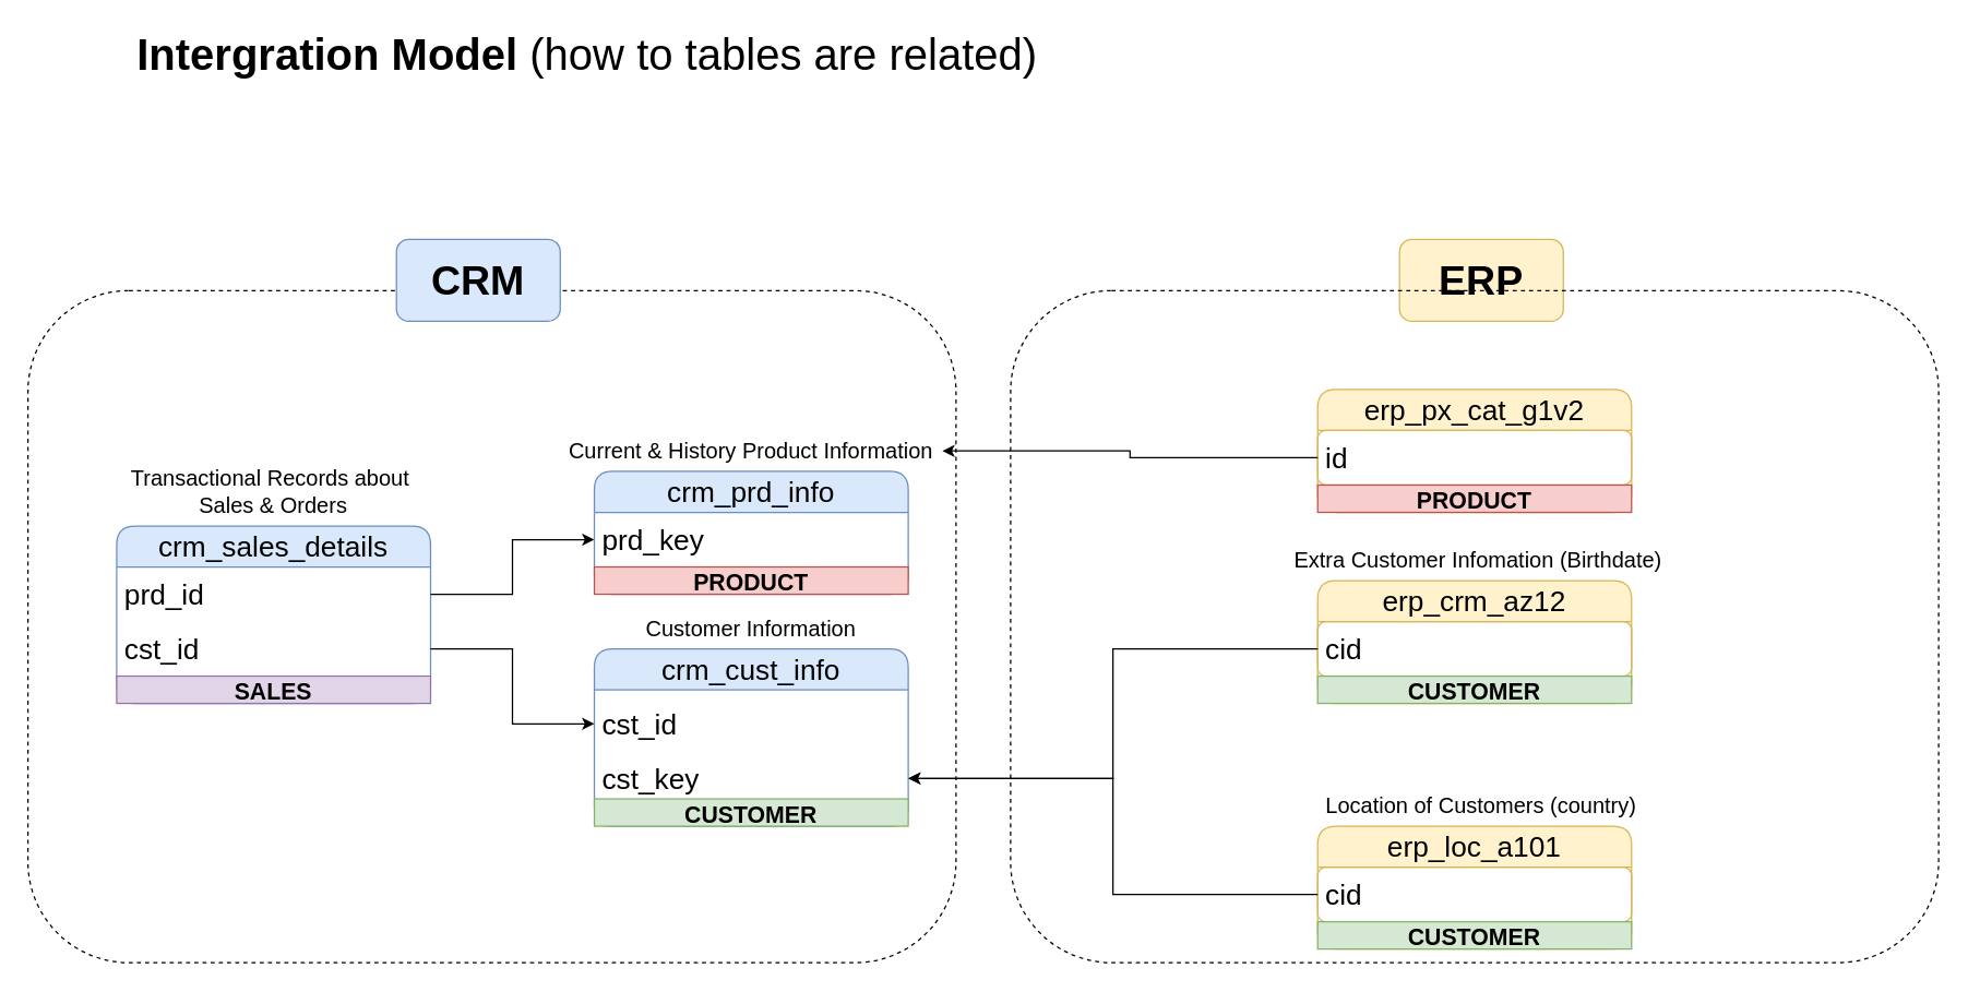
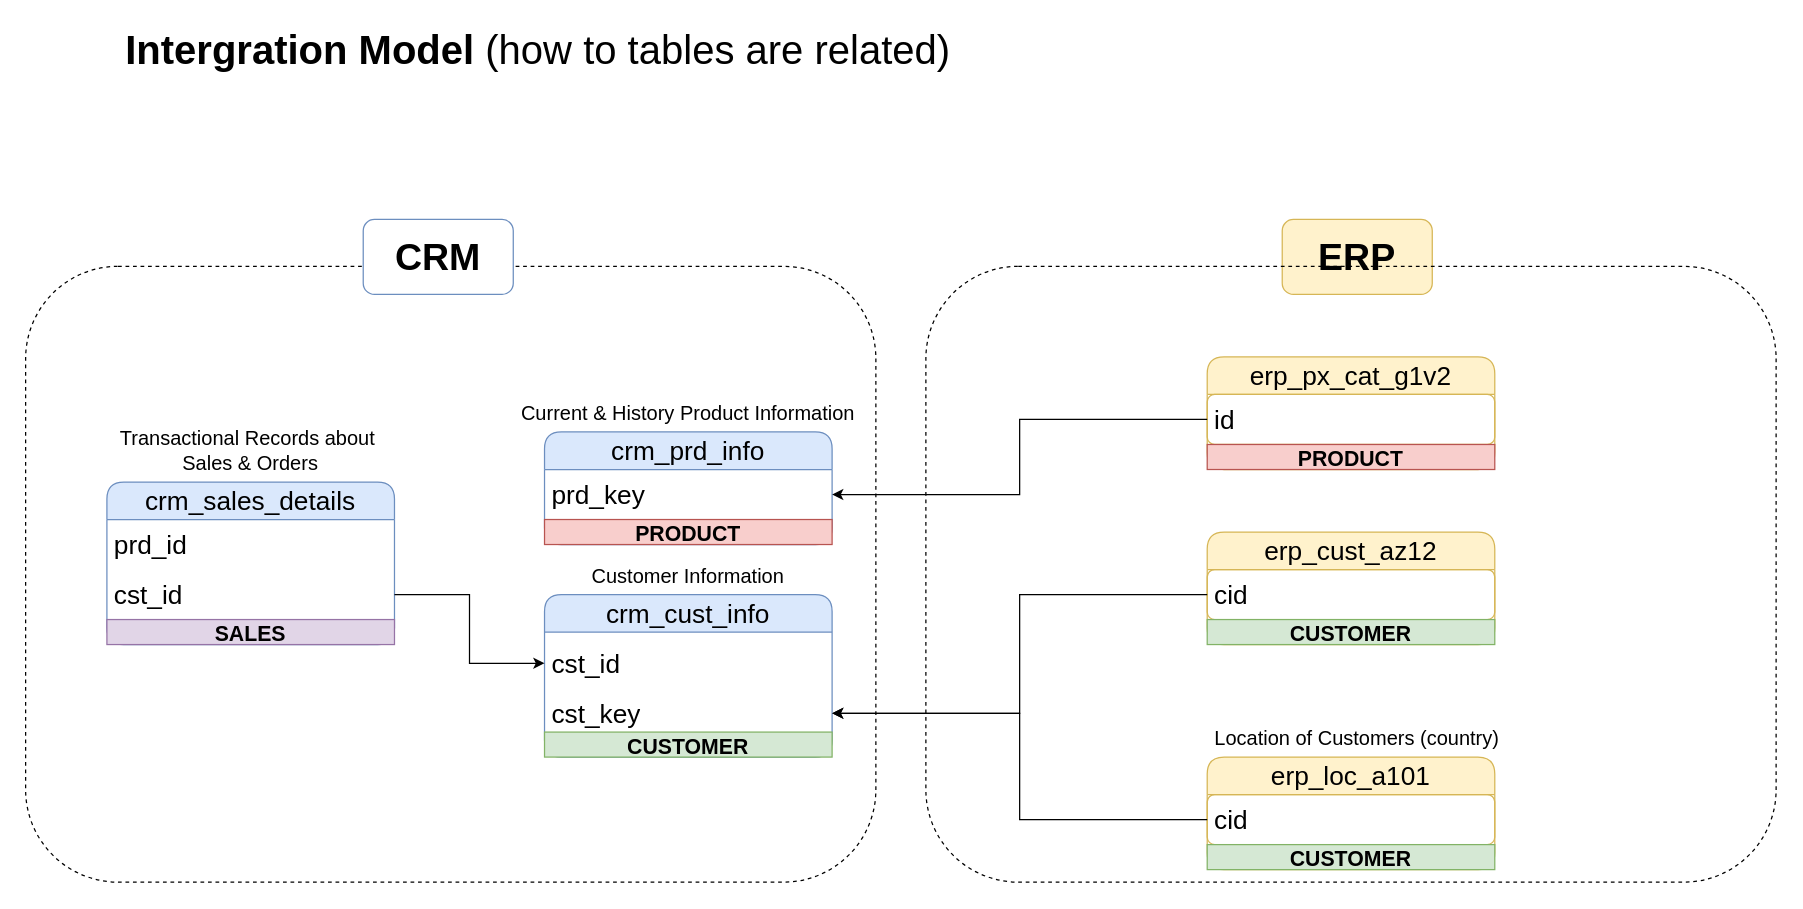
  <mxCell id="0" />
  <mxCell id="1" parent="0" />
  <mxCell id="2" value="crm_cust_info" style="swimlane;fontStyle=0;childLayout=stackLayout;horizontal=1;startSize=30;horizontalStack=0;resizeParent=1;resizeParentMax=0;resizeLast=0;collapsible=1;marginBottom=0;whiteSpace=wrap;html=1;fillColor=#dae8fc;strokeColor=#6c8ebf;fontSize=21;rounded=1;" parent="1" vertex="1"><mxGeometry x="435" y="475" width="230" height="130" as="geometry" /></mxCell>
  <mxCell id="3" value="cst_id" style="text;strokeColor=none;fillColor=none;align=left;verticalAlign=middle;spacingLeft=4;spacingRight=4;overflow=hidden;points=[[0,0.5],[1,0.5]];portConstraint=eastwest;rotatable=0;whiteSpace=wrap;html=1;fontSize=21;rounded=1;" parent="2" vertex="1"><mxGeometry y="30" width="230" height="50" as="geometry" /></mxCell>
  <mxCell id="4" value="cst_key" style="text;strokeColor=none;fillColor=none;align=left;verticalAlign=middle;spacingLeft=4;spacingRight=4;overflow=hidden;points=[[0,0.5],[1,0.5]];portConstraint=eastwest;rotatable=0;whiteSpace=wrap;html=1;fontSize=21;rounded=1;" parent="2" vertex="1"><mxGeometry y="80" width="230" height="30" as="geometry" /></mxCell>
  <mxCell id="5" value="CUSTOMER" style="text;html=1;strokeColor=#82b366;fillColor=#d5e8d4;align=center;verticalAlign=middle;whiteSpace=wrap;overflow=hidden;fontSize=17;fontStyle=1" parent="2" vertex="1"><mxGeometry y="110" width="230" height="20" as="geometry" /></mxCell>
  <mxCell id="6" value="&lt;b&gt;&lt;font&gt;Intergration Model&lt;/font&gt;&lt;/b&gt; (how to tables are related)" style="rounded=0;whiteSpace=wrap;html=1;fillColor=none;strokeColor=none;strokeWidth=2;fontSize=32;" parent="1" vertex="1"><mxGeometry x="60" y="20" width="740" height="40" as="geometry" /></mxCell>
  <mxCell id="7" value="&lt;font style=&quot;font-size: 16px;&quot;&gt;Customer Information&lt;/font&gt;" style="rounded=0;whiteSpace=wrap;html=1;fillColor=none;strokeColor=none;" parent="1" vertex="1"><mxGeometry x="465" y="445" width="170" height="30" as="geometry" /></mxCell>
- <mxCell id="8" value="erp_crm_az12" style="swimlane;fontStyle=0;childLayout=stackLayout;horizontal=1;startSize=30;horizontalStack=0;resizeParent=1;resizeParentMax=0;resizeLast=0;collapsible=1;marginBottom=0;whiteSpace=wrap;html=1;fillColor=#fff2cc;strokeColor=#d6b656;fontSize=21;rounded=1;" parent="1" vertex="1"><mxGeometry x="965" y="425" width="230" height="90" as="geometry" /></mxCell>
+ <mxCell id="8" value="erp_cust_az12" style="swimlane;fontStyle=0;childLayout=stackLayout;horizontal=1;startSize=30;horizontalStack=0;resizeParent=1;resizeParentMax=0;resizeLast=0;collapsible=1;marginBottom=0;whiteSpace=wrap;html=1;fillColor=#fff2cc;strokeColor=#d6b656;fontSize=21;rounded=1;" parent="1" vertex="1"><mxGeometry x="965" y="425" width="230" height="90" as="geometry" /></mxCell>
  <mxCell id="9" value="cid" style="text;strokeColor=#d6b656;fillColor=none;align=left;verticalAlign=middle;spacingLeft=4;spacingRight=4;overflow=hidden;points=[[0,0.5],[1,0.5]];portConstraint=eastwest;rotatable=0;whiteSpace=wrap;html=1;fontSize=21;rounded=1;" parent="8" vertex="1"><mxGeometry y="30" width="230" height="40" as="geometry" /></mxCell>
  <mxCell id="10" value="CUSTOMER" style="text;html=1;strokeColor=#82b366;fillColor=#d5e8d4;align=center;verticalAlign=middle;whiteSpace=wrap;overflow=hidden;fontSize=17;fontStyle=1" parent="8" vertex="1"><mxGeometry y="70" width="230" height="20" as="geometry" /></mxCell>
  <mxCell id="11" value="&lt;font style=&quot;font-size: 16px;&quot;&gt;Current &amp;amp; History Product Information&lt;/font&gt;" style="rounded=0;whiteSpace=wrap;html=1;fillColor=none;strokeColor=none;" parent="1" vertex="1"><mxGeometry x="410" y="315" width="280" height="30" as="geometry" /></mxCell>
  <mxCell id="12" value="crm_sales_details" style="swimlane;fontStyle=0;childLayout=stackLayout;horizontal=1;startSize=30;horizontalStack=0;resizeParent=1;resizeParentMax=0;resizeLast=0;collapsible=1;marginBottom=0;whiteSpace=wrap;html=1;fillColor=#dae8fc;strokeColor=#6c8ebf;fontSize=21;rounded=1;" parent="1" vertex="1"><mxGeometry x="85" y="385" width="230" height="130" as="geometry" /></mxCell>
  <mxCell id="13" value="prd_id" style="text;strokeColor=none;fillColor=none;align=left;verticalAlign=middle;spacingLeft=4;spacingRight=4;overflow=hidden;points=[[0,0.5],[1,0.5]];portConstraint=eastwest;rotatable=0;whiteSpace=wrap;html=1;fontSize=21;rounded=1;" parent="12" vertex="1"><mxGeometry y="30" width="230" height="40" as="geometry" /></mxCell>
  <mxCell id="14" value="cst_id" style="text;strokeColor=none;fillColor=none;align=left;verticalAlign=middle;spacingLeft=4;spacingRight=4;overflow=hidden;points=[[0,0.5],[1,0.5]];portConstraint=eastwest;rotatable=0;whiteSpace=wrap;html=1;fontSize=21;rounded=1;" parent="12" vertex="1"><mxGeometry y="70" width="230" height="40" as="geometry" /></mxCell>
  <mxCell id="15" value="SALES" style="text;html=1;strokeColor=#9673a6;fillColor=#e1d5e7;align=center;verticalAlign=middle;whiteSpace=wrap;overflow=hidden;fontSize=17;fontStyle=1" parent="12" vertex="1"><mxGeometry y="110" width="230" height="20" as="geometry" /></mxCell>
  <mxCell id="16" value="&lt;span style=&quot;font-size: 16px;&quot;&gt;Transactional Records about&amp;nbsp;&lt;/span&gt;&lt;div&gt;&lt;span style=&quot;font-size: 16px;&quot;&gt;Sales &amp;amp; Orders&lt;/span&gt;&lt;/div&gt;" style="rounded=0;whiteSpace=wrap;html=1;fillColor=none;strokeColor=none;" parent="1" vertex="1"><mxGeometry x="60" y="345" width="280" height="30" as="geometry" /></mxCell>
- <mxCell id="17" style="edgeStyle=orthogonalEdgeStyle;rounded=0;orthogonalLoop=1;jettySize=auto;html=1;exitX=1;exitY=0.5;exitDx=0;exitDy=0;entryX=0;entryY=0.5;entryDx=0;entryDy=0;" parent="1" source="13" target="20" edge="1"><mxGeometry relative="1" as="geometry" /></mxCell>
  <mxCell id="18" style="edgeStyle=orthogonalEdgeStyle;rounded=0;orthogonalLoop=1;jettySize=auto;html=1;exitX=1;exitY=0.5;exitDx=0;exitDy=0;" parent="1" source="14" target="3" edge="1"><mxGeometry relative="1" as="geometry"><mxPoint x="445" y="325" as="targetPoint" /></mxGeometry></mxCell>
  <mxCell id="19" value="crm_prd_info" style="swimlane;fontStyle=0;childLayout=stackLayout;horizontal=1;startSize=30;horizontalStack=0;resizeParent=1;resizeParentMax=0;resizeLast=0;collapsible=1;marginBottom=0;whiteSpace=wrap;html=1;fillColor=#dae8fc;strokeColor=#6c8ebf;fontSize=21;rounded=1;" parent="1" vertex="1"><mxGeometry x="435" y="345" width="230" height="90" as="geometry" /></mxCell>
  <mxCell id="20" value="prd_key" style="text;strokeColor=none;fillColor=none;align=left;verticalAlign=middle;spacingLeft=4;spacingRight=4;overflow=hidden;points=[[0,0.5],[1,0.5]];portConstraint=eastwest;rotatable=0;whiteSpace=wrap;html=1;fontSize=21;rounded=1;" parent="19" vertex="1"><mxGeometry y="30" width="230" height="40" as="geometry" /></mxCell>
  <mxCell id="21" value="PRODUCT" style="text;html=1;strokeColor=#b85450;fillColor=#f8cecc;align=center;verticalAlign=middle;whiteSpace=wrap;overflow=hidden;fontSize=17;fontStyle=1" parent="19" vertex="1"><mxGeometry y="70" width="230" height="20" as="geometry" /></mxCell>
- <mxCell id="22" value="&lt;font style=&quot;font-size: 16px;&quot;&gt;Extra Customer Infomation (Birthdate)&amp;nbsp;&lt;/font&gt;" style="rounded=0;whiteSpace=wrap;html=1;fillColor=none;strokeColor=none;" parent="1" vertex="1"><mxGeometry x="945" y="395" width="280" height="30" as="geometry" /></mxCell>
  <mxCell id="23" value="erp_loc_a101" style="swimlane;fontStyle=0;childLayout=stackLayout;horizontal=1;startSize=30;horizontalStack=0;resizeParent=1;resizeParentMax=0;resizeLast=0;collapsible=1;marginBottom=0;whiteSpace=wrap;html=1;fillColor=#fff2cc;strokeColor=#d6b656;fontSize=21;rounded=1;" parent="1" vertex="1"><mxGeometry x="965" y="605" width="230" height="90" as="geometry" /></mxCell>
  <mxCell id="24" value="cid" style="text;strokeColor=#d6b656;fillColor=none;align=left;verticalAlign=middle;spacingLeft=4;spacingRight=4;overflow=hidden;points=[[0,0.5],[1,0.5]];portConstraint=eastwest;rotatable=0;whiteSpace=wrap;html=1;fontSize=21;rounded=1;" parent="23" vertex="1"><mxGeometry y="30" width="230" height="40" as="geometry" /></mxCell>
  <mxCell id="25" value="CUSTOMER" style="text;html=1;strokeColor=#82b366;fillColor=#d5e8d4;align=center;verticalAlign=middle;whiteSpace=wrap;overflow=hidden;fontSize=17;fontStyle=1" parent="23" vertex="1"><mxGeometry y="70" width="230" height="20" as="geometry" /></mxCell>
  <mxCell id="26" value="&lt;span style=&quot;font-size: 16px;&quot;&gt;Location of Customers (country)&lt;/span&gt;" style="rounded=0;whiteSpace=wrap;html=1;fillColor=none;strokeColor=none;" parent="1" vertex="1"><mxGeometry x="945" y="575" width="280" height="30" as="geometry" /></mxCell>
  <mxCell id="27" value="erp_px_cat_g1v2" style="swimlane;fontStyle=0;childLayout=stackLayout;horizontal=1;startSize=30;horizontalStack=0;resizeParent=1;resizeParentMax=0;resizeLast=0;collapsible=1;marginBottom=0;whiteSpace=wrap;html=1;fillColor=#fff2cc;strokeColor=#d6b656;fontSize=21;rounded=1;" parent="1" vertex="1"><mxGeometry x="965" y="285" width="230" height="90" as="geometry" /></mxCell>
  <mxCell id="28" value="id" style="text;strokeColor=#d6b656;fillColor=none;align=left;verticalAlign=middle;spacingLeft=4;spacingRight=4;overflow=hidden;points=[[0,0.5],[1,0.5]];portConstraint=eastwest;rotatable=0;whiteSpace=wrap;html=1;fontSize=21;rounded=1;" parent="27" vertex="1"><mxGeometry y="30" width="230" height="40" as="geometry" /></mxCell>
  <mxCell id="29" value="PRODUCT" style="text;html=1;strokeColor=#b85450;fillColor=#f8cecc;align=center;verticalAlign=middle;whiteSpace=wrap;overflow=hidden;fontSize=17;fontStyle=1" parent="27" vertex="1"><mxGeometry y="70" width="230" height="20" as="geometry" /></mxCell>
- <mxCell id="30" style="edgeStyle=orthogonalEdgeStyle;rounded=0;orthogonalLoop=1;jettySize=auto;html=1;" parent="1" source="28" target="11" edge="1"><mxGeometry relative="1" as="geometry" /></mxCell>
+ <mxCell id="30" style="edgeStyle=orthogonalEdgeStyle;rounded=0;orthogonalLoop=1;jettySize=auto;html=1;entryX=1;entryY=0.5;entryDx=0;entryDy=0;" parent="1" source="28" target="20" edge="1"><mxGeometry relative="1" as="geometry" /></mxCell>
  <mxCell id="31" value="" style="rounded=1;whiteSpace=wrap;html=1;fillColor=none;dashed=1;" parent="1" vertex="1"><mxGeometry x="20" y="212.5" width="680" height="492.5" as="geometry" /></mxCell>
- <mxCell id="32" value="&lt;font style=&quot;font-size: 30px;&quot;&gt;&lt;b&gt;CRM&lt;/b&gt;&lt;/font&gt;" style="rounded=1;whiteSpace=wrap;html=1;fillColor=#dae8fc;strokeColor=#6c8ebf;" parent="1" vertex="1"><mxGeometry x="290" y="175" width="120" height="60" as="geometry" /></mxCell>
+ <mxCell id="32" value="&lt;font style=&quot;font-size: 30px;&quot;&gt;&lt;b&gt;CRM&lt;/b&gt;&lt;/font&gt;" style="rounded=1;whiteSpace=wrap;html=1;fillColor=#ffffff;strokeColor=#6c8ebf;" parent="1" vertex="1"><mxGeometry x="290" y="175" width="120" height="60" as="geometry" /></mxCell>
  <mxCell id="33" value="&lt;span style=&quot;font-size: 30px;&quot;&gt;&lt;b&gt;ERP&lt;/b&gt;&lt;/span&gt;" style="rounded=1;whiteSpace=wrap;html=1;fillColor=#fff2cc;strokeColor=#d6b656;" parent="1" vertex="1"><mxGeometry x="1025" y="175" width="120" height="60" as="geometry" /></mxCell>
  <mxCell id="34" style="edgeStyle=orthogonalEdgeStyle;rounded=0;orthogonalLoop=1;jettySize=auto;html=1;" parent="1" source="9" target="4" edge="1"><mxGeometry relative="1" as="geometry" /></mxCell>
  <mxCell id="35" style="edgeStyle=orthogonalEdgeStyle;rounded=0;orthogonalLoop=1;jettySize=auto;html=1;entryX=1;entryY=0.5;entryDx=0;entryDy=0;" parent="1" source="24" target="4" edge="1"><mxGeometry relative="1" as="geometry" /></mxCell>
  <mxCell id="36" value="" style="rounded=1;whiteSpace=wrap;html=1;fillColor=none;dashed=1;" parent="1" vertex="1"><mxGeometry x="740" y="212.5" width="680" height="492.5" as="geometry" /></mxCell>
